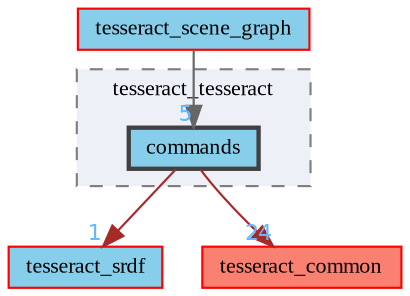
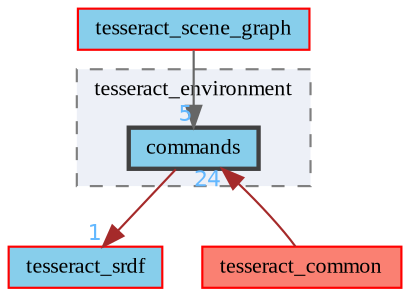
  digraph {
    compound=true
    fontname="Liberation Serif"
    node [color=red fillcolor=skyblue fontname="Liberation Serif" fontsize=10 shape=box style=filled]
    edge [color=brown fontcolor=steelblue1 fontname="Liberation Serif" fontsize=10 labeldistance=1.5 labelfontname=Helvetica labelfontsize=10]
    n1 [color=grey25 height=0.2 label=commands style="filled,bold" width=0.4]
    n2 [height=0.2 label=tesseract_srdf width=0.4]
    n3 [fillcolor=salmon height=0.2 label=tesseract_common width=0.4]
    n4 [height=0.2 label=tesseract_scene_graph width=0.4]
    subgraph cluster_1 {
      bgcolor="#edf0f7"
      fontsize=10
-     label=tesseract_tesseract
+     label=tesseract_environment
      pencolor=grey50
      style="filled,dashed"
      n1
    }
    n1 -> n2 [headlabel=1]
-   n1 -> n3 [headlabel=24]
+   n3 -> n1 [headlabel=24]
    n4 -> n1 [color=gray40 headlabel=5]
  }
